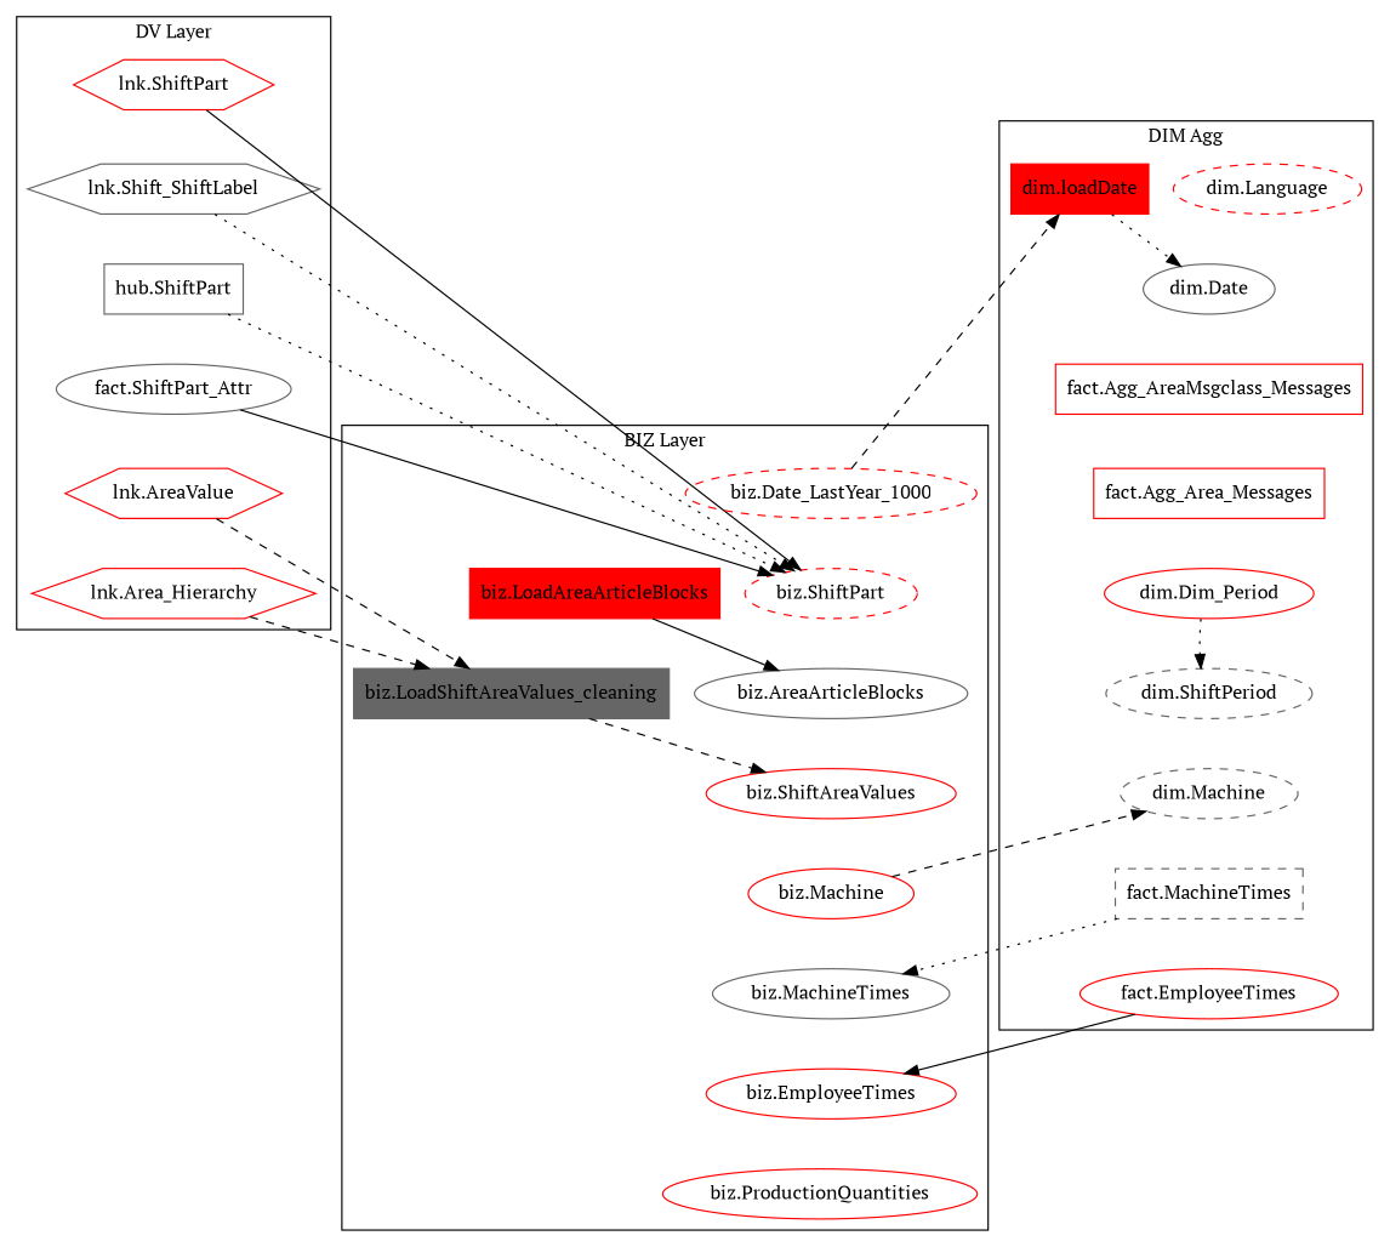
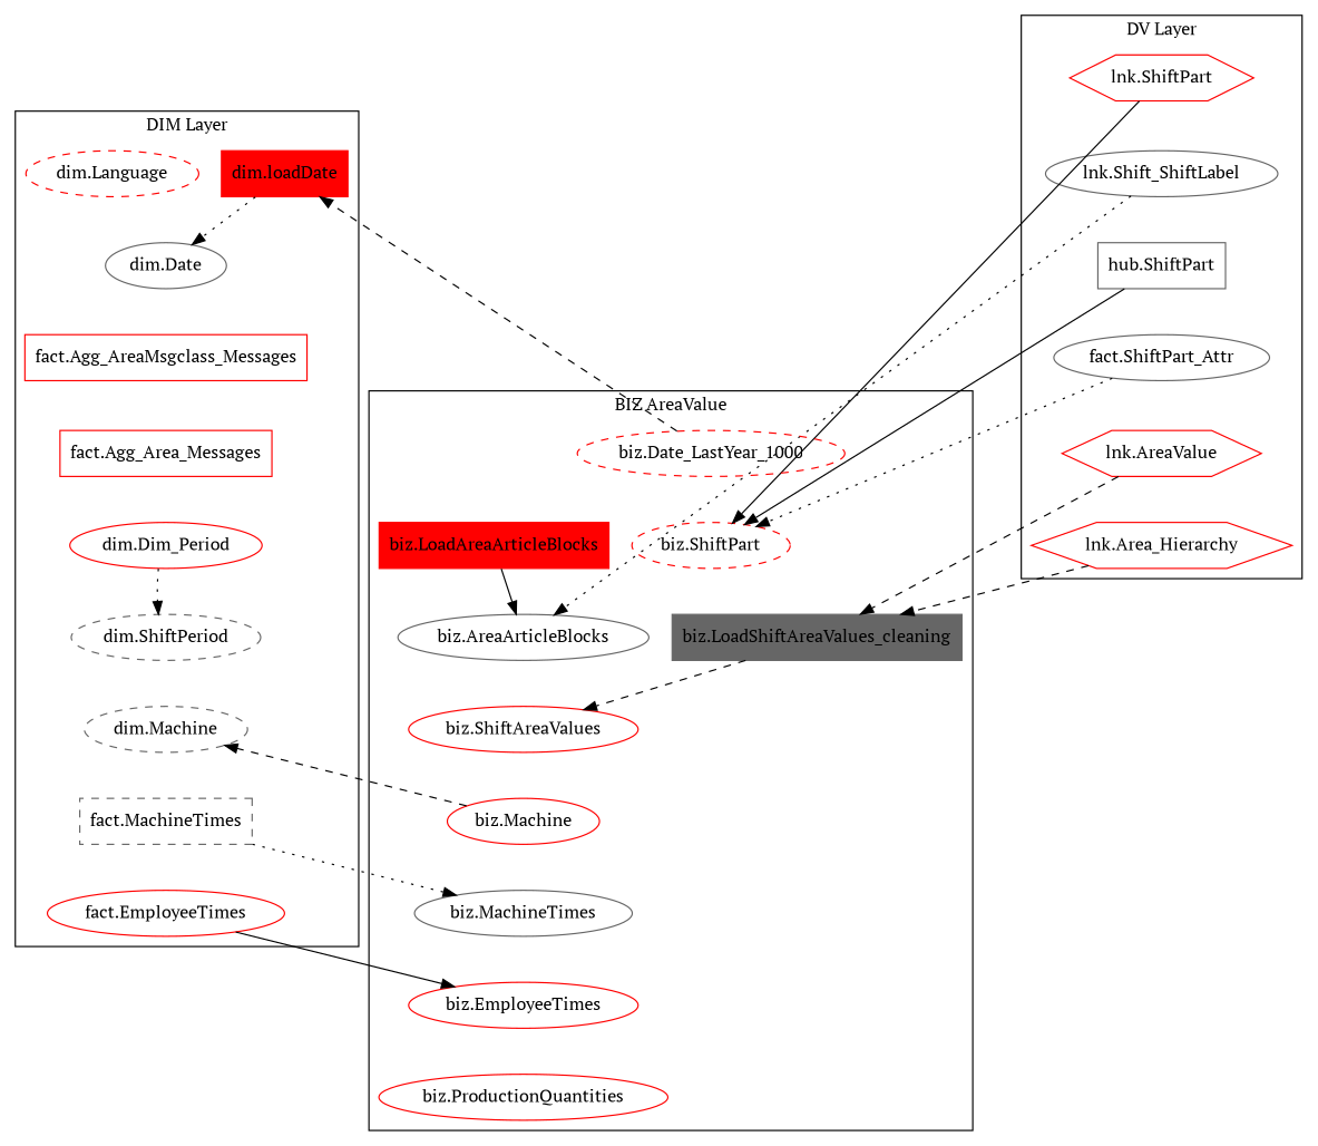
  digraph {
    fontname="PT Serif"
    rank=same
    rankdir=TB
    splines=line
    node [color=red fontname="PT Serif" group=DIM shape=ellipse]
    edge [color=invis fontname="PT Serif"]
    "lnk.ShiftPart" [group=DV shape=hexagon]
-   "lnk.Shift_ShiftLabel" [color=gray40 group=DV shape=hexagon]
+   "lnk.Shift_ShiftLabel" [color=gray40 group=DV]
    n3 [color=gray40 group=DV label="hub.ShiftPart" shape=box]
    n4 [color=gray40 group=DV label="fact.ShiftPart_Attr"]
    "lnk.AreaValue" [group=DV shape=hexagon]
    "lnk.Area_Hierarchy" [group=DV shape=hexagon]
    "biz.ShiftPart" [group=BIZ style=dashed]
    "biz.LoadShiftAreaValues_cleaning" [color=gray40 shape=box style=filled group=""]
    "biz.Date_LastYear_1000" [group=BIZ style=dashed]
    "biz.AreaArticleBlocks" [color=gray40 group=BIZ]
    "biz.ShiftAreaValues" [group=BIZ]
    "biz.Machine" [group=BIZ]
    "biz.MachineTimes" [color=gray40 group=BIZ]
    "biz.EmployeeTimes" [group=BIZ]
    "biz.ProductionQuantities" [group=BIZ]
    "biz.LoadAreaArticleBlocks" [shape=box style=filled group=""]
    "dim.loadDate" [shape=box style=filled group=""]
    "dim.Machine" [color=gray40 style=dashed]
    "fact.MachineTimes" [color=gray40 shape=box style=dashed]
    "fact.EmployeeTimes"
    "dim.Language" [style=dashed]
    "dim.Date" [color=gray40]
    "fact.Agg_AreaMsgclass_Messages" [shape=box]
    "fact.Agg_Area_Messages" [shape=box]
    "dim.Dim_Period"
    "dim.ShiftPeriod" [color=gray40 style=dashed]
    subgraph cluster_1 {
      label="DV Layer"
      "lnk.ShiftPart"
      "lnk.Shift_ShiftLabel"
      n3
      n4
      "lnk.AreaValue"
      "lnk.Area_Hierarchy"
    }
    subgraph cluster_2 {
-     label="BIZ Layer"
+     label="BIZ AreaValue"
      "biz.ShiftPart"
      "biz.LoadShiftAreaValues_cleaning"
      "biz.Date_LastYear_1000"
      "biz.AreaArticleBlocks"
      "biz.ShiftAreaValues"
      "biz.Machine"
      "biz.MachineTimes"
      "biz.EmployeeTimes"
      "biz.ProductionQuantities"
      "biz.LoadAreaArticleBlocks"
    }
    subgraph cluster_3 {
-     label="DIM Agg"
+     label="DIM Layer"
      "dim.loadDate"
      "dim.Machine"
      "fact.MachineTimes"
      "fact.EmployeeTimes"
      "dim.Language"
      "dim.Date"
      "fact.Agg_AreaMsgclass_Messages"
      "fact.Agg_Area_Messages"
      "dim.Dim_Period"
      "dim.ShiftPeriod"
    }
    "lnk.ShiftPart" -> "lnk.Shift_ShiftLabel"
    "lnk.ShiftPart" -> "biz.ShiftPart" [style=solid color=""]
    "lnk.Shift_ShiftLabel" -> n3
-   "lnk.Shift_ShiftLabel" -> "biz.ShiftPart" [style=dotted color=""]
+   "lnk.Shift_ShiftLabel" -> "biz.AreaArticleBlocks" [style=dotted color=""]
    n3 -> n4
-   n3 -> "biz.ShiftPart" [style=dotted color=""]
+   n3 -> "biz.ShiftPart" [style=solid color=""]
    n4 -> "lnk.AreaValue"
-   n4 -> "biz.ShiftPart" [style=solid color=""]
+   n4 -> "biz.ShiftPart" [style=dotted color=""]
    "lnk.AreaValue" -> "lnk.Area_Hierarchy"
    "lnk.AreaValue" -> "biz.LoadShiftAreaValues_cleaning" [style=dashed color=""]
    "lnk.Area_Hierarchy" -> "biz.LoadShiftAreaValues_cleaning" [style=dashed color=""]
    "biz.ShiftPart" -> "biz.AreaArticleBlocks"
    "biz.LoadShiftAreaValues_cleaning" -> "biz.ShiftAreaValues" [style=dashed color=""]
    "biz.Date_LastYear_1000" -> "biz.ShiftPart"
    "biz.Date_LastYear_1000" -> "dim.loadDate" [style=dashed color=""]
    "biz.AreaArticleBlocks" -> "biz.ShiftAreaValues"
    "biz.ShiftAreaValues" -> "biz.Machine"
    "biz.Machine" -> "biz.MachineTimes"
    "biz.Machine" -> "dim.Machine" [style=dashed color=""]
    "biz.MachineTimes" -> "biz.EmployeeTimes"
    "biz.EmployeeTimes" -> "biz.ProductionQuantities"
    "biz.LoadAreaArticleBlocks" -> "biz.AreaArticleBlocks" [style=solid color=""]
    "dim.loadDate" -> "dim.Date" [style=dotted color=""]
    "dim.Machine" -> "fact.MachineTimes"
    "fact.MachineTimes" -> "biz.MachineTimes" [style=dotted color=""]
    "fact.MachineTimes" -> "fact.EmployeeTimes"
    "fact.EmployeeTimes" -> "biz.EmployeeTimes" [style=solid color=""]
    "dim.Language" -> "dim.Date"
    "dim.Date" -> "fact.Agg_AreaMsgclass_Messages"
    "fact.Agg_AreaMsgclass_Messages" -> "fact.Agg_Area_Messages"
    "fact.Agg_Area_Messages" -> "dim.Dim_Period"
    "dim.Dim_Period" -> "dim.ShiftPeriod" [style=dotted color=""]
    "dim.Dim_Period" -> "dim.ShiftPeriod"
    "dim.ShiftPeriod" -> "dim.Machine"
  }
